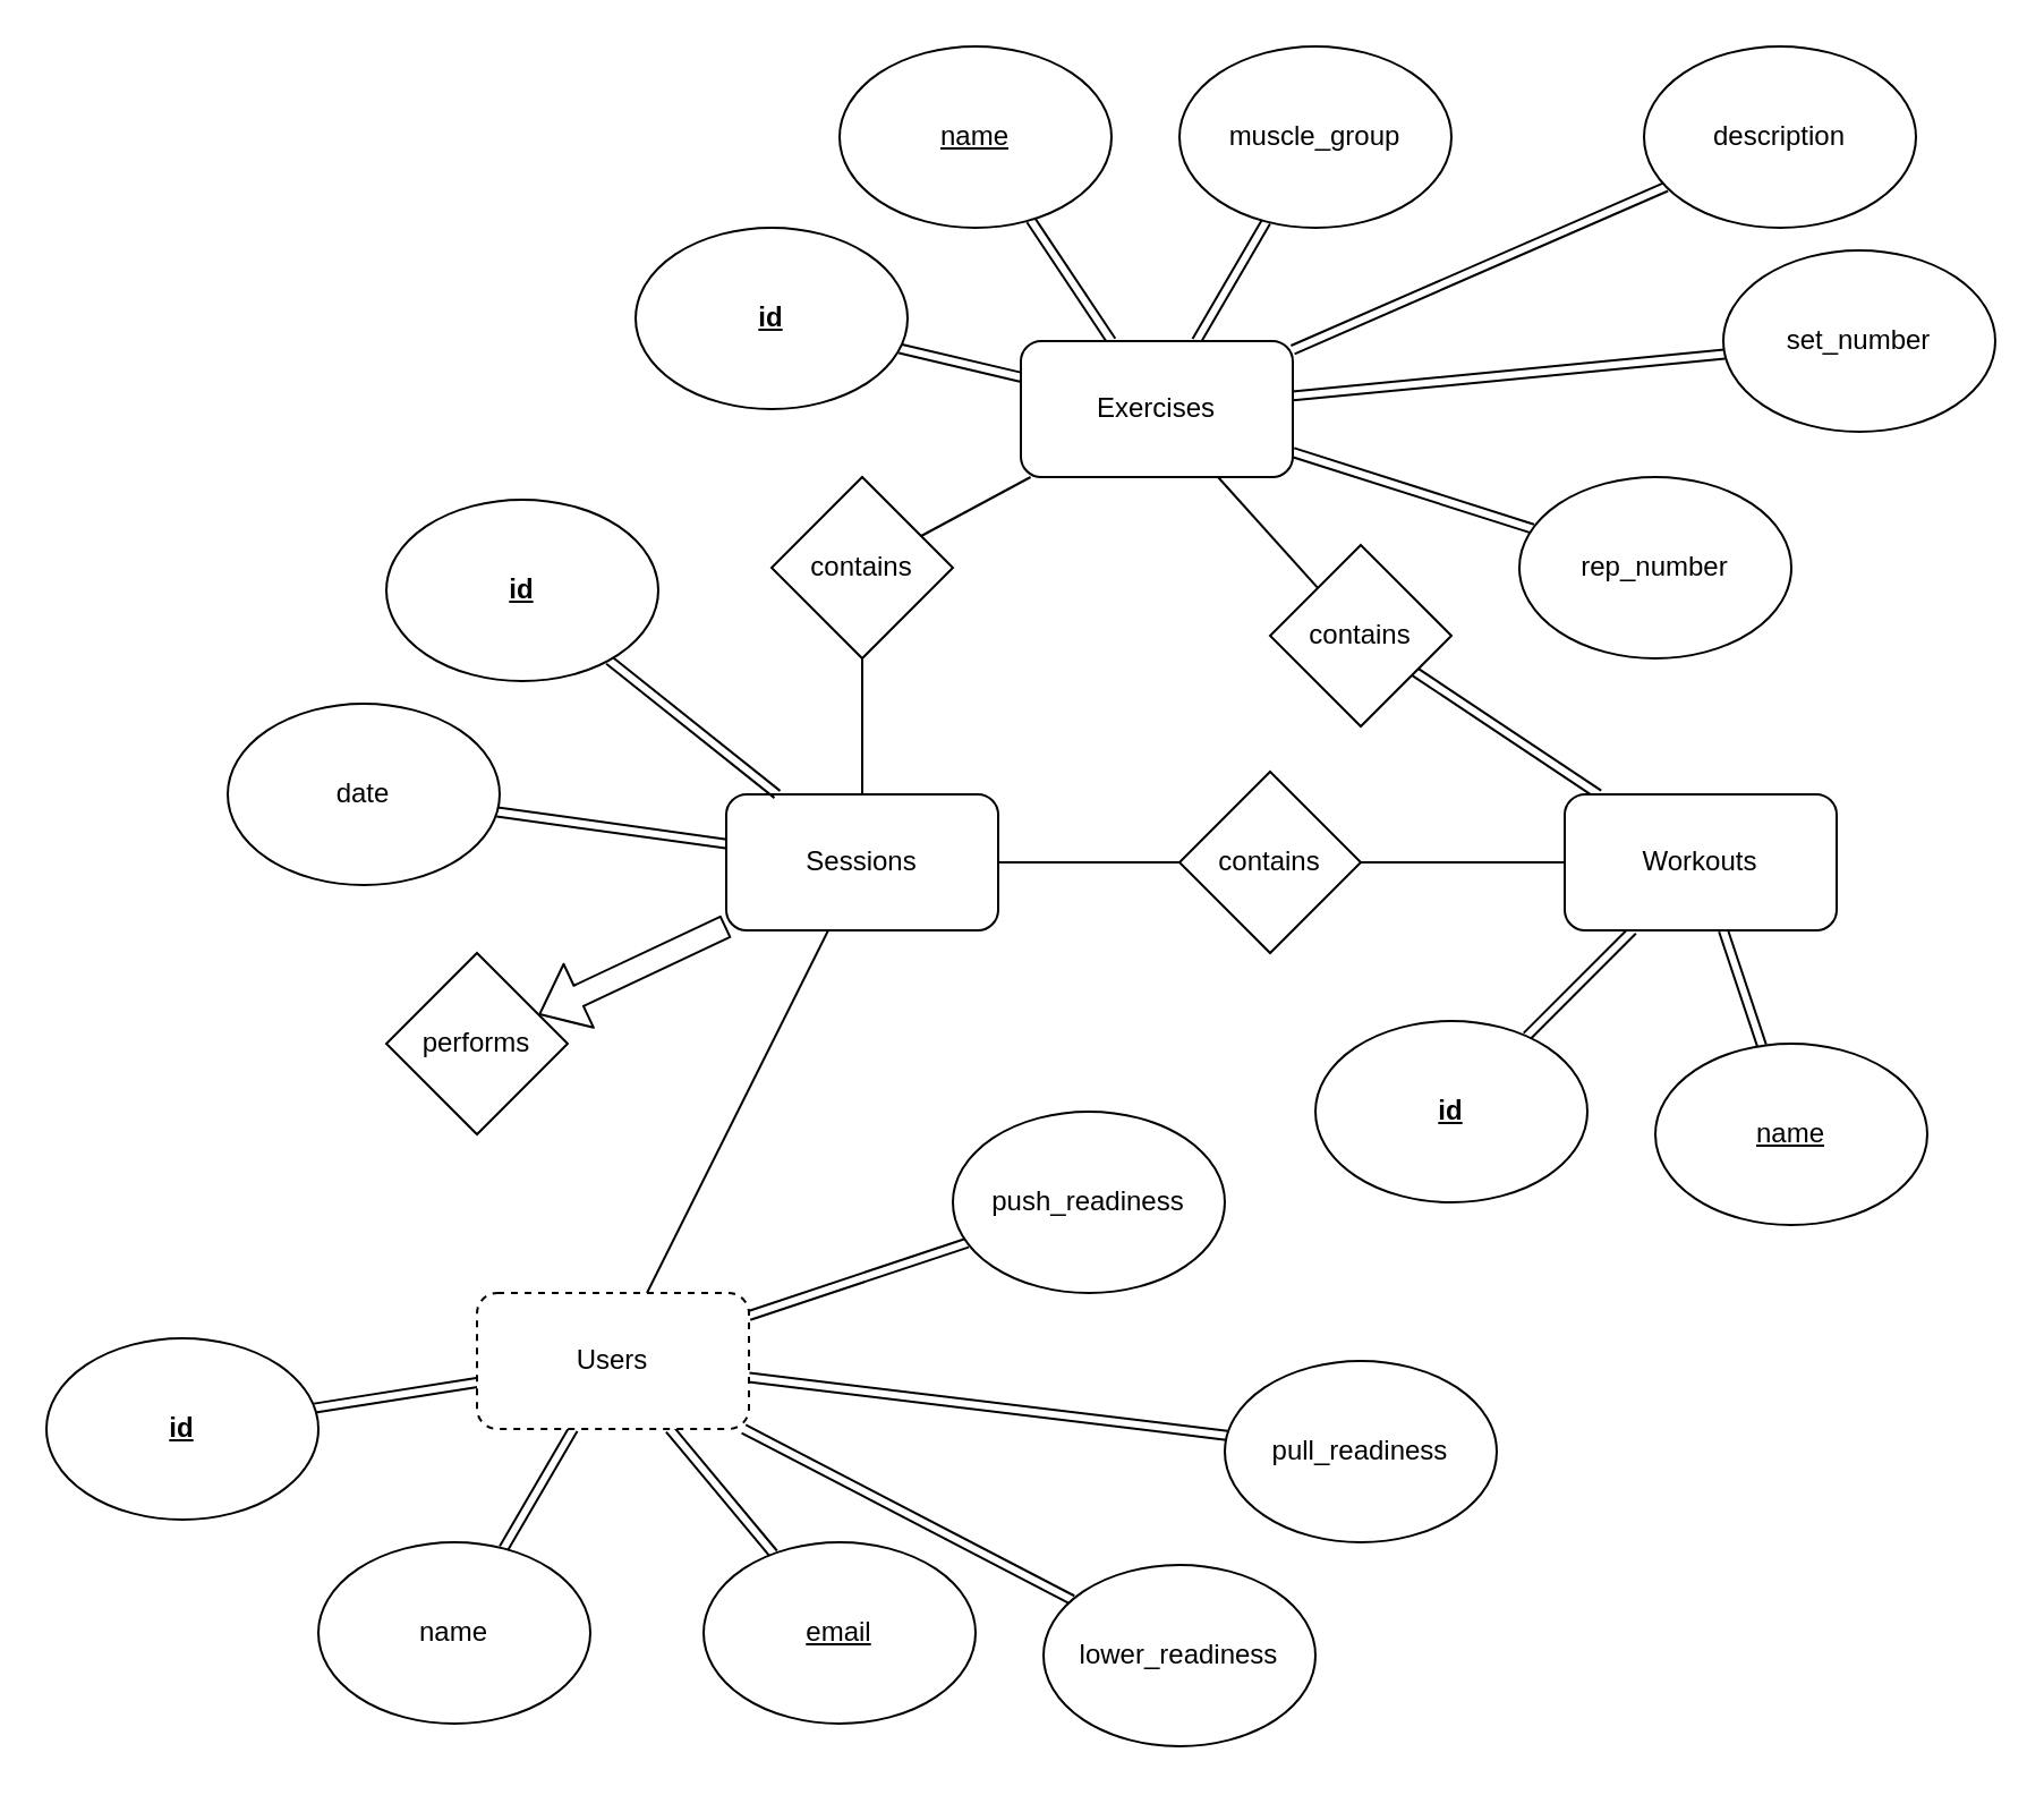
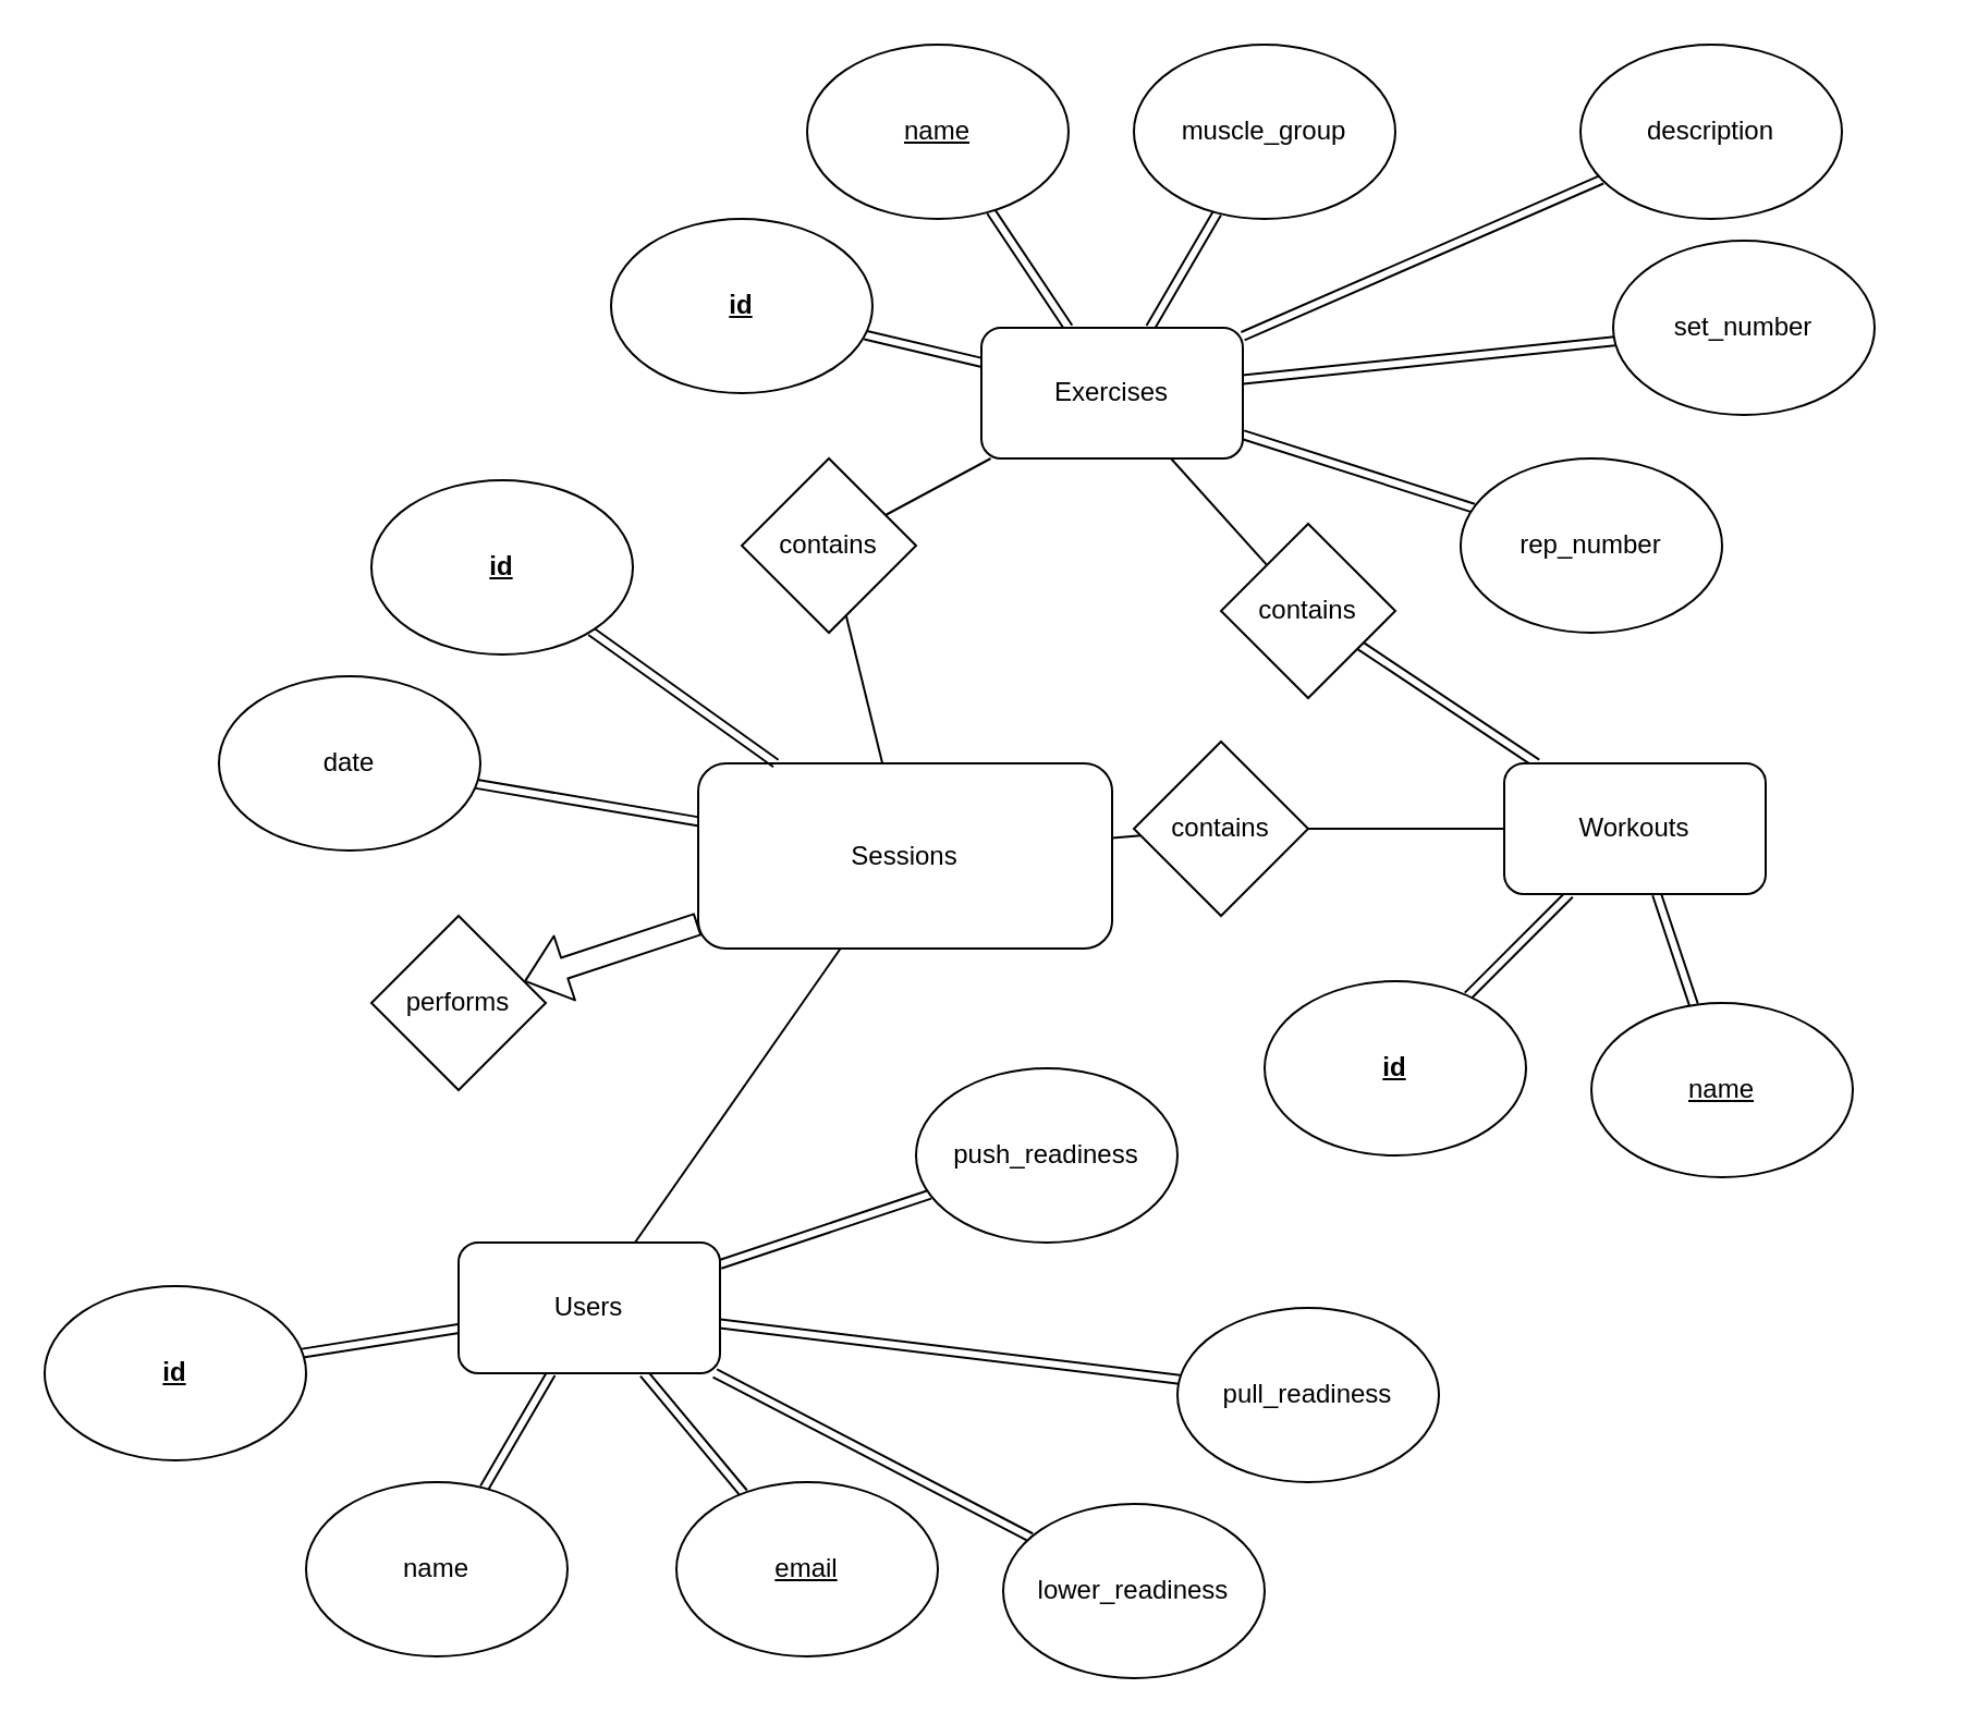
  <mxCell id="0" />
  <mxCell id="1" parent="0" />
  <mxCell id="2" style="edgeStyle=none;html=1;endArrow=none;endFill=0;" edge="1" parent="1" source="9" target="32"><mxGeometry relative="1" as="geometry" /></mxCell>
  <mxCell id="3" style="edgeStyle=none;html=1;endArrow=none;endFill=0;shape=link;" edge="1" parent="1" source="9" target="26"><mxGeometry relative="1" as="geometry" /></mxCell>
  <mxCell id="4" style="edgeStyle=none;shape=link;html=1;endArrow=none;endFill=0;" edge="1" parent="1" source="9" target="27"><mxGeometry relative="1" as="geometry" /></mxCell>
  <mxCell id="5" style="edgeStyle=none;shape=link;html=1;endArrow=none;endFill=0;" edge="1" parent="1" source="9" target="28"><mxGeometry relative="1" as="geometry" /></mxCell>
  <mxCell id="6" style="edgeStyle=none;shape=link;html=1;endArrow=none;endFill=0;" edge="1" parent="1" source="9" target="37"><mxGeometry relative="1" as="geometry" /></mxCell>
  <mxCell id="7" style="edgeStyle=none;shape=link;html=1;endArrow=none;endFill=0;" edge="1" parent="1" source="9" target="35"><mxGeometry relative="1" as="geometry" /></mxCell>
  <mxCell id="8" style="edgeStyle=none;shape=link;html=1;endArrow=none;endFill=0;" edge="1" parent="1" source="9" target="36"><mxGeometry relative="1" as="geometry" /></mxCell>
- <mxCell id="9" value="Users" style="rounded=1;whiteSpace=wrap;html=1;dashed=1;" vertex="1" parent="1"><mxGeometry x="210" y="570" width="120" height="60" as="geometry" /></mxCell>
+ <mxCell id="9" value="Users" style="rounded=1;whiteSpace=wrap;html=1;" vertex="1" parent="1"><mxGeometry x="210" y="570" width="120" height="60" as="geometry" /></mxCell>
  <mxCell id="10" value="" style="edgeStyle=none;html=1;endArrow=none;endFill=0;" edge="1" parent="1" source="14" target="25"><mxGeometry relative="1" as="geometry" /></mxCell>
  <mxCell id="11" style="edgeStyle=none;html=1;endArrow=none;endFill=0;shape=link;" edge="1" parent="1" source="14" target="34"><mxGeometry relative="1" as="geometry" /></mxCell>
  <mxCell id="12" style="edgeStyle=none;shape=link;html=1;endArrow=none;endFill=0;" edge="1" parent="1" source="14" target="43"><mxGeometry relative="1" as="geometry" /></mxCell>
  <mxCell id="13" style="edgeStyle=none;shape=link;html=1;endArrow=none;endFill=0;" edge="1" parent="1" source="14" target="42"><mxGeometry relative="1" as="geometry" /></mxCell>
  <mxCell id="14" value="Workouts" style="rounded=1;whiteSpace=wrap;html=1;" vertex="1" parent="1"><mxGeometry x="690" y="350" width="120" height="60" as="geometry" /></mxCell>
  <mxCell id="15" value="" style="edgeStyle=none;html=1;endArrow=none;endFill=0;" edge="1" parent="1" source="23" target="33"><mxGeometry relative="1" as="geometry" /></mxCell>
  <mxCell id="16" style="edgeStyle=none;html=1;endArrow=none;endFill=0;" edge="1" parent="1" source="23" target="34"><mxGeometry relative="1" as="geometry" /></mxCell>
  <mxCell id="17" value="" style="edgeStyle=none;shape=link;html=1;endArrow=block;endFill=0;" edge="1" parent="1" source="23" target="44"><mxGeometry relative="1" as="geometry" /></mxCell>
  <mxCell id="18" style="edgeStyle=none;shape=link;html=1;endArrow=block;endFill=0;" edge="1" parent="1" source="23" target="45"><mxGeometry relative="1" as="geometry" /></mxCell>
  <mxCell id="19" style="edgeStyle=none;shape=link;html=1;endArrow=block;endFill=0;" edge="1" parent="1" source="23" target="46"><mxGeometry relative="1" as="geometry" /></mxCell>
  <mxCell id="20" style="edgeStyle=none;shape=link;html=1;endArrow=block;endFill=0;" edge="1" parent="1" source="23" target="47"><mxGeometry relative="1" as="geometry" /></mxCell>
  <mxCell id="21" style="edgeStyle=none;shape=link;html=1;endArrow=block;endFill=0;" edge="1" parent="1" source="23" target="48"><mxGeometry relative="1" as="geometry" /></mxCell>
  <mxCell id="22" style="edgeStyle=none;shape=link;html=1;endArrow=block;endFill=0;" edge="1" parent="1" source="23" target="49"><mxGeometry relative="1" as="geometry" /></mxCell>
  <mxCell id="23" value="Exercises" style="rounded=1;whiteSpace=wrap;html=1;" vertex="1" parent="1"><mxGeometry x="450" y="150" width="120" height="60" as="geometry" /></mxCell>
  <mxCell id="24" value="performs" style="rhombus;whiteSpace=wrap;html=1;" vertex="1" parent="1"><mxGeometry x="170" y="420" width="80" height="80" as="geometry" /></mxCell>
  <mxCell id="25" value="contains" style="rhombus;whiteSpace=wrap;html=1;" vertex="1" parent="1"><mxGeometry x="520" y="340" width="80" height="80" as="geometry" /></mxCell>
  <mxCell id="26" value="&lt;b&gt;&lt;u&gt;id&lt;/u&gt;&lt;/b&gt;" style="ellipse;whiteSpace=wrap;html=1;" vertex="1" parent="1"><mxGeometry x="20" y="590" width="120" height="80" as="geometry" /></mxCell>
  <mxCell id="27" value="name" style="ellipse;whiteSpace=wrap;html=1;" vertex="1" parent="1"><mxGeometry x="140" y="680" width="120" height="80" as="geometry" /></mxCell>
  <mxCell id="28" value="&lt;u&gt;email&lt;/u&gt;" style="ellipse;whiteSpace=wrap;html=1;" vertex="1" parent="1"><mxGeometry x="310" y="680" width="120" height="80" as="geometry" /></mxCell>
  <mxCell id="29" value="" style="edgeStyle=none;html=1;endArrow=block;endFill=0;shape=flexArrow;" edge="1" parent="1" source="32" target="24"><mxGeometry relative="1" as="geometry" /></mxCell>
  <mxCell id="30" value="" style="edgeStyle=none;html=1;endArrow=none;endFill=0;" edge="1" parent="1" source="32" target="25"><mxGeometry relative="1" as="geometry" /></mxCell>
  <mxCell id="31" value="" style="edgeStyle=none;html=1;endArrow=none;endFill=0;" edge="1" parent="1" source="32" target="33"><mxGeometry relative="1" as="geometry" /></mxCell>
- <mxCell id="32" value="Sessions" style="rounded=1;whiteSpace=wrap;html=1;" vertex="1" parent="1"><mxGeometry x="320" y="350" width="120" height="60" as="geometry" /></mxCell>
+ <mxCell id="32" value="Sessions" style="rounded=1;whiteSpace=wrap;html=1;" vertex="1" parent="1"><mxGeometry x="320" y="350" width="190" height="85" as="geometry" /></mxCell>
  <mxCell id="33" value="contains" style="rhombus;whiteSpace=wrap;html=1;" vertex="1" parent="1"><mxGeometry x="340" y="210" width="80" height="80" as="geometry" /></mxCell>
  <mxCell id="34" value="contains" style="rhombus;whiteSpace=wrap;html=1;" vertex="1" parent="1"><mxGeometry x="560" y="240" width="80" height="80" as="geometry" /></mxCell>
  <mxCell id="35" value="pull_readiness" style="ellipse;whiteSpace=wrap;html=1;" vertex="1" parent="1"><mxGeometry x="540" y="600" width="120" height="80" as="geometry" /></mxCell>
  <mxCell id="36" value="lower_readiness" style="ellipse;whiteSpace=wrap;html=1;" vertex="1" parent="1"><mxGeometry x="460" y="690" width="120" height="80" as="geometry" /></mxCell>
  <mxCell id="37" value="push_readiness" style="ellipse;whiteSpace=wrap;html=1;" vertex="1" parent="1"><mxGeometry x="420" y="490" width="120" height="80" as="geometry" /></mxCell>
  <mxCell id="38" style="edgeStyle=none;shape=link;html=1;endArrow=none;endFill=0;" edge="1" parent="1" source="39" target="32"><mxGeometry relative="1" as="geometry" /></mxCell>
  <mxCell id="39" value="&lt;b&gt;&lt;u&gt;id&lt;/u&gt;&lt;/b&gt;" style="ellipse;whiteSpace=wrap;html=1;" vertex="1" parent="1"><mxGeometry x="170" y="220" width="120" height="80" as="geometry" /></mxCell>
  <mxCell id="40" style="edgeStyle=none;shape=link;html=1;endArrow=none;endFill=0;" edge="1" parent="1" source="41" target="32"><mxGeometry relative="1" as="geometry" /></mxCell>
  <mxCell id="41" value="date" style="ellipse;whiteSpace=wrap;html=1;" vertex="1" parent="1"><mxGeometry x="100" y="310" width="120" height="80" as="geometry" /></mxCell>
  <mxCell id="42" value="&lt;b&gt;&lt;u&gt;id&lt;/u&gt;&lt;/b&gt;" style="ellipse;whiteSpace=wrap;html=1;" vertex="1" parent="1"><mxGeometry x="580" y="450" width="120" height="80" as="geometry" /></mxCell>
  <mxCell id="43" value="&lt;u&gt;name&lt;/u&gt;" style="ellipse;whiteSpace=wrap;html=1;" vertex="1" parent="1"><mxGeometry x="730" y="460" width="120" height="80" as="geometry" /></mxCell>
  <mxCell id="44" value="&lt;u&gt;&lt;b&gt;id&lt;/b&gt;&lt;/u&gt;" style="ellipse;whiteSpace=wrap;html=1;" vertex="1" parent="1"><mxGeometry x="280" y="100" width="120" height="80" as="geometry" /></mxCell>
  <mxCell id="45" value="&lt;u&gt;name&lt;/u&gt;" style="ellipse;whiteSpace=wrap;html=1;" vertex="1" parent="1"><mxGeometry x="370" y="20" width="120" height="80" as="geometry" /></mxCell>
  <mxCell id="46" value="muscle_group" style="ellipse;whiteSpace=wrap;html=1;" vertex="1" parent="1"><mxGeometry x="520" y="20" width="120" height="80" as="geometry" /></mxCell>
  <mxCell id="47" value="description" style="ellipse;whiteSpace=wrap;html=1;" vertex="1" parent="1"><mxGeometry x="725" y="20" width="120" height="80" as="geometry" /></mxCell>
- <mxCell id="48" value="set_number" style="ellipse;whiteSpace=wrap;html=1;" vertex="1" parent="1"><mxGeometry x="760" y="110" width="120" height="80" as="geometry" /></mxCell>
+ <mxCell id="48" value="set_number" style="ellipse;whiteSpace=wrap;html=1;" vertex="1" parent="1"><mxGeometry x="740" y="110" width="120" height="80" as="geometry" /></mxCell>
  <mxCell id="49" value="rep_number" style="ellipse;whiteSpace=wrap;html=1;" vertex="1" parent="1"><mxGeometry x="670" y="210" width="120" height="80" as="geometry" /></mxCell>
